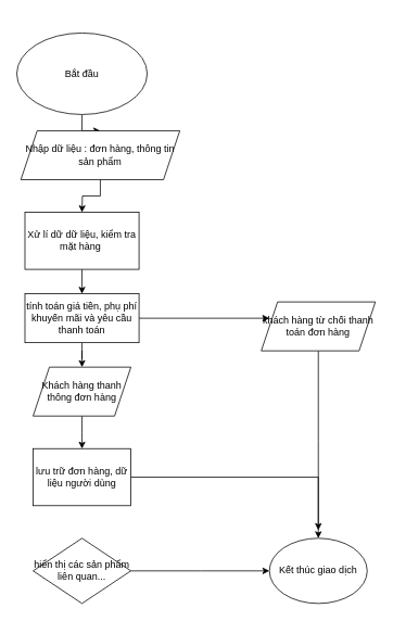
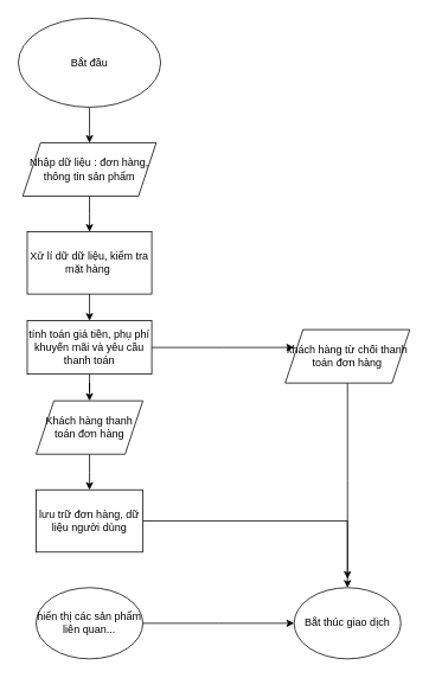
  <mxCell id="0" />
  <mxCell id="1" parent="0" />
  <mxCell id="2" value="" style="edgeStyle=orthogonalEdgeStyle;rounded=0;orthogonalLoop=1;jettySize=auto;html=1;" parent="1" source="3" target="5" edge="1"><mxGeometry relative="1" as="geometry" /></mxCell>
- <mxCell id="3" value="Bắt đầu" style="ellipse;whiteSpace=wrap;html=1;" parent="1" vertex="1"><mxGeometry x="20" y="40" width="160" height="100" as="geometry" /></mxCell>
+ <mxCell id="3" value="Bắt đầu" style="ellipse;whiteSpace=wrap;html=1;" parent="1" vertex="1"><mxGeometry x="20" y="20" width="160" height="100" as="geometry" /></mxCell>
  <mxCell id="4" style="edgeStyle=orthogonalEdgeStyle;rounded=0;orthogonalLoop=1;jettySize=auto;html=1;" parent="1" source="5" edge="1"><mxGeometry relative="1" as="geometry"><mxPoint x="100" y="260" as="targetPoint" /></mxGeometry></mxCell>
- <mxCell id="5" value="Nhập dữ liệu : đơn hàng, thông tin sản phẩm" style="shape=parallelogram;perimeter=parallelogramPerimeter;whiteSpace=wrap;html=1;fixedSize=1;" parent="1" vertex="1"><mxGeometry x="25" y="160" width="195" height="60" as="geometry" /></mxCell>
+ <mxCell id="5" value="Nhập dữ liệu : đơn hàng, thông tin sản phẩm" style="shape=parallelogram;perimeter=parallelogramPerimeter;whiteSpace=wrap;html=1;fixedSize=1;" parent="1" vertex="1"><mxGeometry x="25" y="160" width="150" height="60" as="geometry" /></mxCell>
  <mxCell id="6" style="edgeStyle=orthogonalEdgeStyle;rounded=0;orthogonalLoop=1;jettySize=auto;html=1;" parent="1" source="7" edge="1"><mxGeometry relative="1" as="geometry"><mxPoint x="100" y="360" as="targetPoint" /></mxGeometry></mxCell>
  <mxCell id="7" value="Xử lí dữ dữ liệu, kiểm tra mặt hàng&amp;nbsp;" style="rounded=0;whiteSpace=wrap;html=1;" parent="1" vertex="1"><mxGeometry x="30" y="260" width="140" height="70" as="geometry" /></mxCell>
  <mxCell id="8" style="edgeStyle=orthogonalEdgeStyle;rounded=0;orthogonalLoop=1;jettySize=auto;html=1;" parent="1" source="10" edge="1"><mxGeometry relative="1" as="geometry"><mxPoint x="330" y="390" as="targetPoint" /></mxGeometry></mxCell>
  <mxCell id="9" style="edgeStyle=orthogonalEdgeStyle;rounded=0;orthogonalLoop=1;jettySize=auto;html=1;" parent="1" source="10" target="14" edge="1"><mxGeometry relative="1" as="geometry"><mxPoint x="100" y="460" as="targetPoint" /></mxGeometry></mxCell>
  <mxCell id="10" value="tính toán giá tiền, phụ phí khuyến mãi và yêu cầu thanh toán" style="rounded=0;whiteSpace=wrap;html=1;" parent="1" vertex="1"><mxGeometry x="30" y="360" width="140" height="60" as="geometry" /></mxCell>
  <mxCell id="11" style="edgeStyle=orthogonalEdgeStyle;rounded=0;orthogonalLoop=1;jettySize=auto;html=1;" parent="1" source="12" edge="1"><mxGeometry relative="1" as="geometry"><mxPoint x="390" y="650" as="targetPoint" /></mxGeometry></mxCell>
  <mxCell id="12" value="khách hàng từ chối thanh toán đơn hàng" style="shape=parallelogram;perimeter=parallelogramPerimeter;whiteSpace=wrap;html=1;fixedSize=1;" parent="1" vertex="1"><mxGeometry x="320" y="370" width="140" height="60" as="geometry" /></mxCell>
  <mxCell id="13" style="edgeStyle=orthogonalEdgeStyle;rounded=0;orthogonalLoop=1;jettySize=auto;html=1;" parent="1" source="14" edge="1"><mxGeometry relative="1" as="geometry"><mxPoint x="100" y="550" as="targetPoint" /></mxGeometry></mxCell>
- <mxCell id="14" value="Khách hàng thanh thông đơn hàng" style="shape=parallelogram;perimeter=parallelogramPerimeter;whiteSpace=wrap;html=1;fixedSize=1;" parent="1" vertex="1"><mxGeometry x="40" y="450" width="120" height="60" as="geometry" /></mxCell>
+ <mxCell id="14" value="Khách hàng thanh toán đơn hàng" style="shape=parallelogram;perimeter=parallelogramPerimeter;whiteSpace=wrap;html=1;fixedSize=1;" parent="1" vertex="1"><mxGeometry x="40" y="450" width="120" height="60" as="geometry" /></mxCell>
  <mxCell id="15" style="edgeStyle=orthogonalEdgeStyle;rounded=0;orthogonalLoop=1;jettySize=auto;html=1;" parent="1" source="16" target="19" edge="1"><mxGeometry relative="1" as="geometry"><mxPoint x="100" y="660" as="targetPoint" /></mxGeometry></mxCell>
  <mxCell id="16" value="lưu trữ đơn hàng, dữ liệu người dùng" style="rounded=0;whiteSpace=wrap;html=1;" parent="1" vertex="1"><mxGeometry x="40" y="550" width="120" height="70" as="geometry" /></mxCell>
  <mxCell id="17" style="edgeStyle=orthogonalEdgeStyle;rounded=0;orthogonalLoop=1;jettySize=auto;html=1;" parent="1" source="18" edge="1"><mxGeometry relative="1" as="geometry"><mxPoint x="330" y="700" as="targetPoint" /></mxGeometry></mxCell>
- <mxCell id="18" value="hiển thị các sản phẩm liên quan..." style="rhombus;whiteSpace=wrap;html=1;" parent="1" vertex="1"><mxGeometry x="40" y="660" width="120" height="80" as="geometry" /></mxCell>
- <mxCell id="19" value="Kết thúc giao dịch" style="ellipse;whiteSpace=wrap;html=1;" parent="1" vertex="1"><mxGeometry x="330" y="660" width="120" height="80" as="geometry" /></mxCell>
+ <mxCell id="18" value="hiển thị các sản phẩm liên quan..." style="ellipse;whiteSpace=wrap;html=1;" parent="1" vertex="1"><mxGeometry x="40" y="660" width="120" height="80" as="geometry" /></mxCell>
+ <mxCell id="19" value="Bắt thúc giao dịch" style="ellipse;whiteSpace=wrap;html=1;" parent="1" vertex="1"><mxGeometry x="330" y="660" width="120" height="80" as="geometry" /></mxCell>
